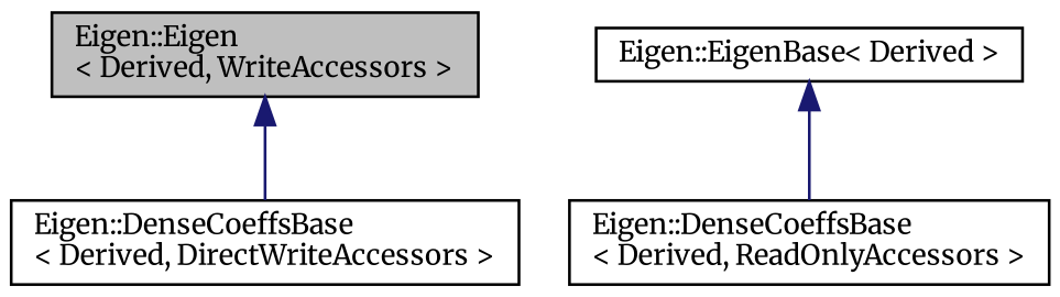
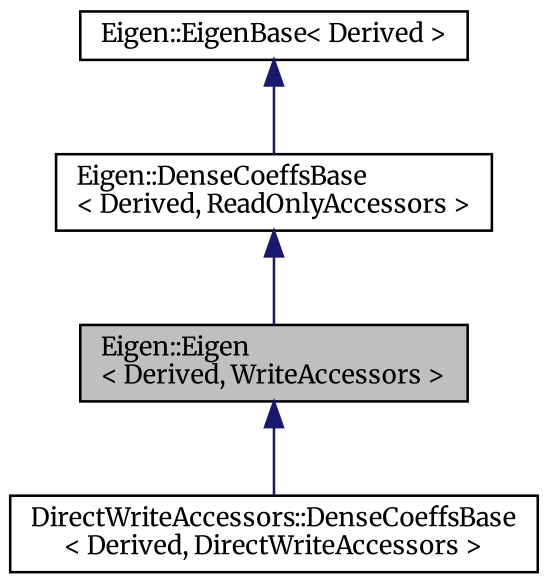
  digraph {
    fontname=Merriweather
    node [color=black fillcolor=white fontname=Merriweather fontsize=10 shape=record style=filled]
    edge [color=midnightblue dir=back fontname=Merriweather fontsize=10 labelfontname=Helvetica labelfontsize=10 style=solid]
    n1 [fillcolor=grey75 fontcolor=black height=0.2 label="Eigen::Eigen\l\< Derived, WriteAccessors \>" width=0.4]
-   n2 [height=0.2 label="Eigen::DenseCoeffsBase\l\< Derived, DirectWriteAccessors \>" width=0.4]
+   n2 [height=0.2 label="DirectWriteAccessors::DenseCoeffsBase\l\< Derived, DirectWriteAccessors \>" width=0.4]
    n3 [height=0.2 label="Eigen::DenseCoeffsBase\l\< Derived, ReadOnlyAccessors \>" width=0.4]
    n4 [height=0.2 label="Eigen::EigenBase\< Derived \>" width=0.4]
    n1 -> n2
+   n3 -> n1
    n4 -> n3
  }
